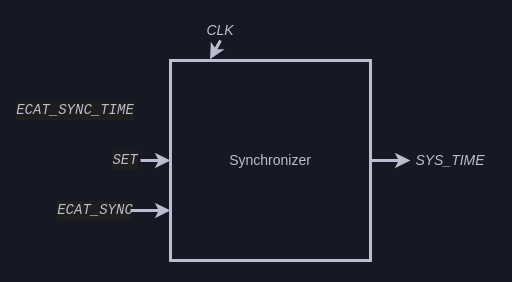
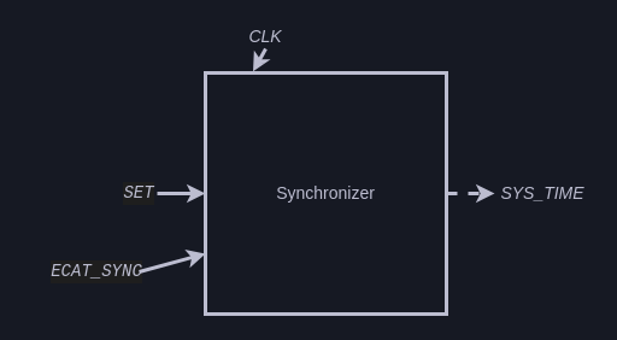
  <mxCell id="0" />
  <mxCell id="1" parent="0" />
  <mxCell id="2" value="" style="endArrow=classic;html=1;rounded=0;fontSize=14;fontColor=#BCBDD0;entryX=0;entryY=0.5;entryDx=0;entryDy=0;strokeColor=#bcbdd0;strokeWidth=3;exitX=1;exitY=0.5;exitDx=0;exitDy=0;" parent="1" source="3" target="7" edge="1"><mxGeometry width="50" height="50" relative="1" as="geometry"><mxPoint x="120" y="-201.26" as="sourcePoint" /><mxPoint x="200" y="-201.26" as="targetPoint" /></mxGeometry></mxCell>
- <mxCell id="3" value="&lt;div style=&quot;background-color: rgb(30, 30, 30); font-family: &amp;quot;hackgennerd console&amp;quot;, &amp;quot;source code pro&amp;quot;, &amp;quot;源ノ角ゴシック code jp n&amp;quot;, consolas, &amp;quot;courier new&amp;quot;, monospace; line-height: 19px; font-size: 14px;&quot;&gt;&lt;i style=&quot;font-size: 14px;&quot;&gt;SET&lt;/i&gt;&lt;/div&gt;" style="text;html=1;strokeColor=none;fillColor=none;align=center;verticalAlign=middle;whiteSpace=wrap;rounded=0;labelBackgroundColor=none;fontSize=14;fontColor=#BCBDD0;" parent="1" vertex="1"><mxGeometry x="110" y="140" width="30" height="40" as="geometry" /></mxCell>
- <mxCell id="4" value="&lt;div style=&quot;background-color: rgb(30, 30, 30); font-family: &amp;quot;hackgennerd console&amp;quot;, &amp;quot;source code pro&amp;quot;, &amp;quot;源ノ角ゴシック code jp n&amp;quot;, consolas, &amp;quot;courier new&amp;quot;, monospace; line-height: 19px; font-size: 14px;&quot;&gt;&lt;i style=&quot;font-size: 14px;&quot;&gt;ECAT_SYNC_TIME&lt;/i&gt;&lt;/div&gt;" style="text;html=1;strokeColor=none;fillColor=none;align=center;verticalAlign=middle;whiteSpace=wrap;rounded=0;labelBackgroundColor=none;fontSize=14;fontColor=#BCBDD0;" parent="1" vertex="1"><mxGeometry x="20" y="90" width="110" height="40" as="geometry" /></mxCell>
- <mxCell id="5" value="&lt;div style=&quot;background-color: rgb(30, 30, 30); font-family: &amp;quot;hackgennerd console&amp;quot;, &amp;quot;source code pro&amp;quot;, &amp;quot;源ノ角ゴシック code jp n&amp;quot;, consolas, &amp;quot;courier new&amp;quot;, monospace; line-height: 19px; font-size: 14px;&quot;&gt;&lt;i style=&quot;font-size: 14px;&quot;&gt;ECAT_SYNC&lt;/i&gt;&lt;/div&gt;" style="text;html=1;strokeColor=none;fillColor=none;align=center;verticalAlign=middle;whiteSpace=wrap;rounded=0;labelBackgroundColor=none;fontSize=14;fontColor=#BCBDD0;" parent="1" vertex="1"><mxGeometry x="60" y="190" width="70" height="40" as="geometry" /></mxCell>
+ <mxCell id="3" value="&lt;div style=&quot;background-color: rgb(30, 30, 30); font-family: &amp;quot;hackgennerd console&amp;quot;, &amp;quot;source code pro&amp;quot;, &amp;quot;源ノ角ゴシック code jp n&amp;quot;, consolas, &amp;quot;courier new&amp;quot;, monospace; line-height: 19px; font-size: 14px;&quot;&gt;&lt;i style=&quot;font-size: 14px;&quot;&gt;SET&lt;/i&gt;&lt;/div&gt;" style="text;html=1;strokeColor=none;fillColor=none;align=center;verticalAlign=middle;whiteSpace=wrap;rounded=0;labelBackgroundColor=none;fontSize=14;fontColor=#BCBDD0;" parent="1" vertex="1"><mxGeometry x="100" y="140" width="30" height="40" as="geometry" /></mxCell>
+ <mxCell id="5" value="&lt;div style=&quot;background-color: rgb(30, 30, 30); font-family: &amp;quot;hackgennerd console&amp;quot;, &amp;quot;source code pro&amp;quot;, &amp;quot;源ノ角ゴシック code jp n&amp;quot;, consolas, &amp;quot;courier new&amp;quot;, monospace; line-height: 19px; font-size: 14px;&quot;&gt;&lt;i style=&quot;font-size: 14px;&quot;&gt;ECAT_SYNC&lt;/i&gt;&lt;/div&gt;" style="text;html=1;strokeColor=none;fillColor=none;align=center;verticalAlign=middle;whiteSpace=wrap;rounded=0;labelBackgroundColor=none;fontSize=14;fontColor=#BCBDD0;" parent="1" vertex="1"><mxGeometry x="45" y="205" width="70" height="40" as="geometry" /></mxCell>
  <mxCell id="6" value="" style="endArrow=classic;html=1;rounded=0;fontSize=14;fontColor=#BCBDD0;entryX=0;entryY=0.75;entryDx=0;entryDy=0;strokeColor=#bcbdd0;strokeWidth=3;exitX=1;exitY=0.5;exitDx=0;exitDy=0;" parent="1" source="5" target="7" edge="1"><mxGeometry width="50" height="50" relative="1" as="geometry"><mxPoint x="150" y="-291.26" as="sourcePoint" /><mxPoint x="230" y="-221.26" as="targetPoint" /></mxGeometry></mxCell>
  <mxCell id="7" value="&lt;font style=&quot;font-size: 14px&quot;&gt;Synchronizer&lt;/font&gt;" style="rounded=0;whiteSpace=wrap;html=1;fontColor=#BCBDD0;labelBackgroundColor=none;fillColor=none;strokeColor=#bcbdd0;strokeWidth=3;fontSize=14;" parent="1" vertex="1"><mxGeometry x="170" y="60" width="200" height="200" as="geometry" /></mxCell>
  <mxCell id="8" value="&lt;i style=&quot;font-size: 14px;&quot;&gt;SYS_TIME&lt;/i&gt;" style="text;html=1;strokeColor=none;fillColor=none;align=center;verticalAlign=middle;whiteSpace=wrap;rounded=0;labelBackgroundColor=none;fontSize=14;fontColor=#BCBDD0;" parent="1" vertex="1"><mxGeometry x="410" y="140" width="80" height="40" as="geometry" /></mxCell>
- <mxCell id="9" value="" style="endArrow=classic;html=1;rounded=0;fontSize=14;fontColor=#BCBDD0;strokeColor=#bcbdd0;strokeWidth=3;exitX=1;exitY=0.5;exitDx=0;exitDy=0;entryX=0;entryY=0.5;entryDx=0;entryDy=0;" parent="1" source="7" target="8" edge="1"><mxGeometry width="50" height="50" relative="1" as="geometry"><mxPoint x="140" y="150" as="sourcePoint" /><mxPoint x="180" y="150.2" as="targetPoint" /></mxGeometry></mxCell>
+ <mxCell id="9" value="" style="endArrow=classic;html=1;rounded=0;fontSize=14;fontColor=#BCBDD0;strokeColor=#bcbdd0;strokeWidth=3;exitX=1;exitY=0.5;exitDx=0;exitDy=0;entryX=0;entryY=0.5;entryDx=0;entryDy=0;dashed=1;" parent="1" source="7" target="8" edge="1"><mxGeometry width="50" height="50" relative="1" as="geometry"><mxPoint x="140" y="150" as="sourcePoint" /><mxPoint x="180" y="150.2" as="targetPoint" /></mxGeometry></mxCell>
  <mxCell id="10" value="CLK" style="text;html=1;strokeColor=none;fillColor=none;align=center;verticalAlign=middle;whiteSpace=wrap;rounded=0;labelBackgroundColor=none;fontSize=14;fontColor=#BCBDD0;fontStyle=2" parent="1" vertex="1"><mxGeometry x="190" y="20" width="60" height="20" as="geometry" /></mxCell>
  <mxCell id="11" value="" style="endArrow=classic;html=1;rounded=0;fontSize=14;fontColor=#BCBDD0;strokeColor=#bcbdd0;strokeWidth=3;entryX=0.093;entryY=-0.003;entryDx=0;entryDy=0;exitX=0.5;exitY=1;exitDx=0;exitDy=0;entryPerimeter=0;" parent="1" source="10" edge="1"><mxGeometry width="50" height="50" relative="1" as="geometry"><mxPoint x="270" y="300" as="sourcePoint" /><mxPoint x="209.52" y="58.74" as="targetPoint" /></mxGeometry></mxCell>
